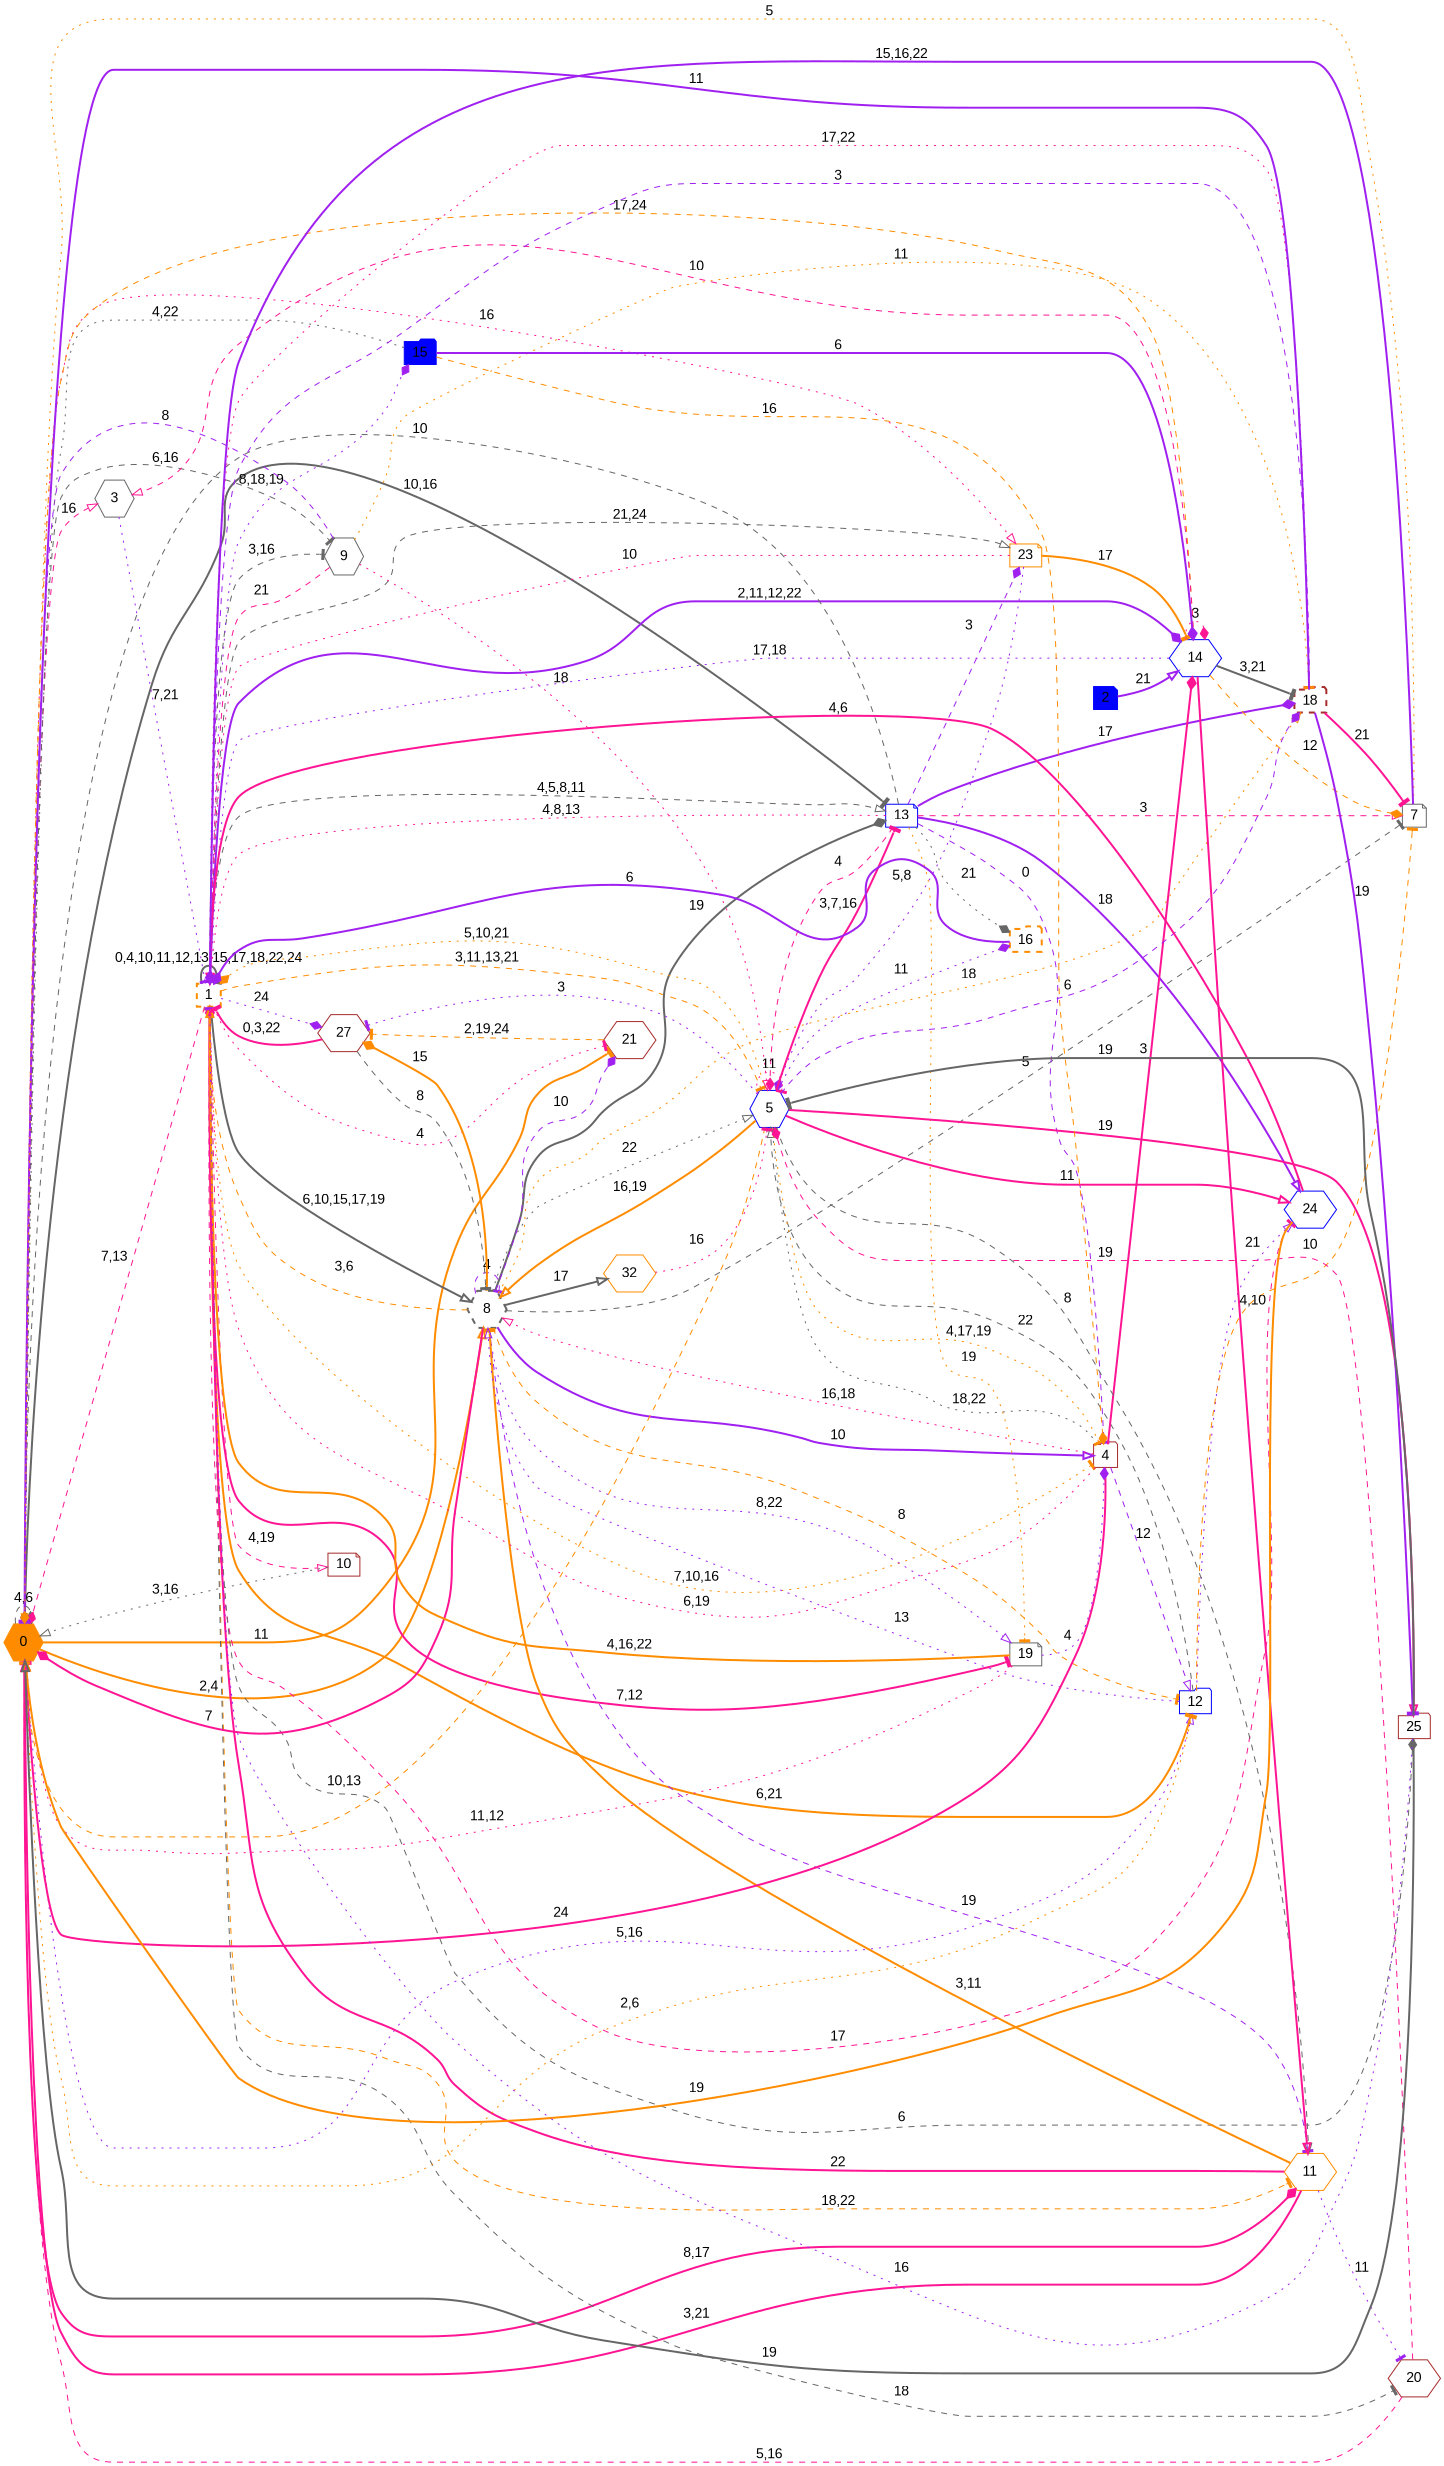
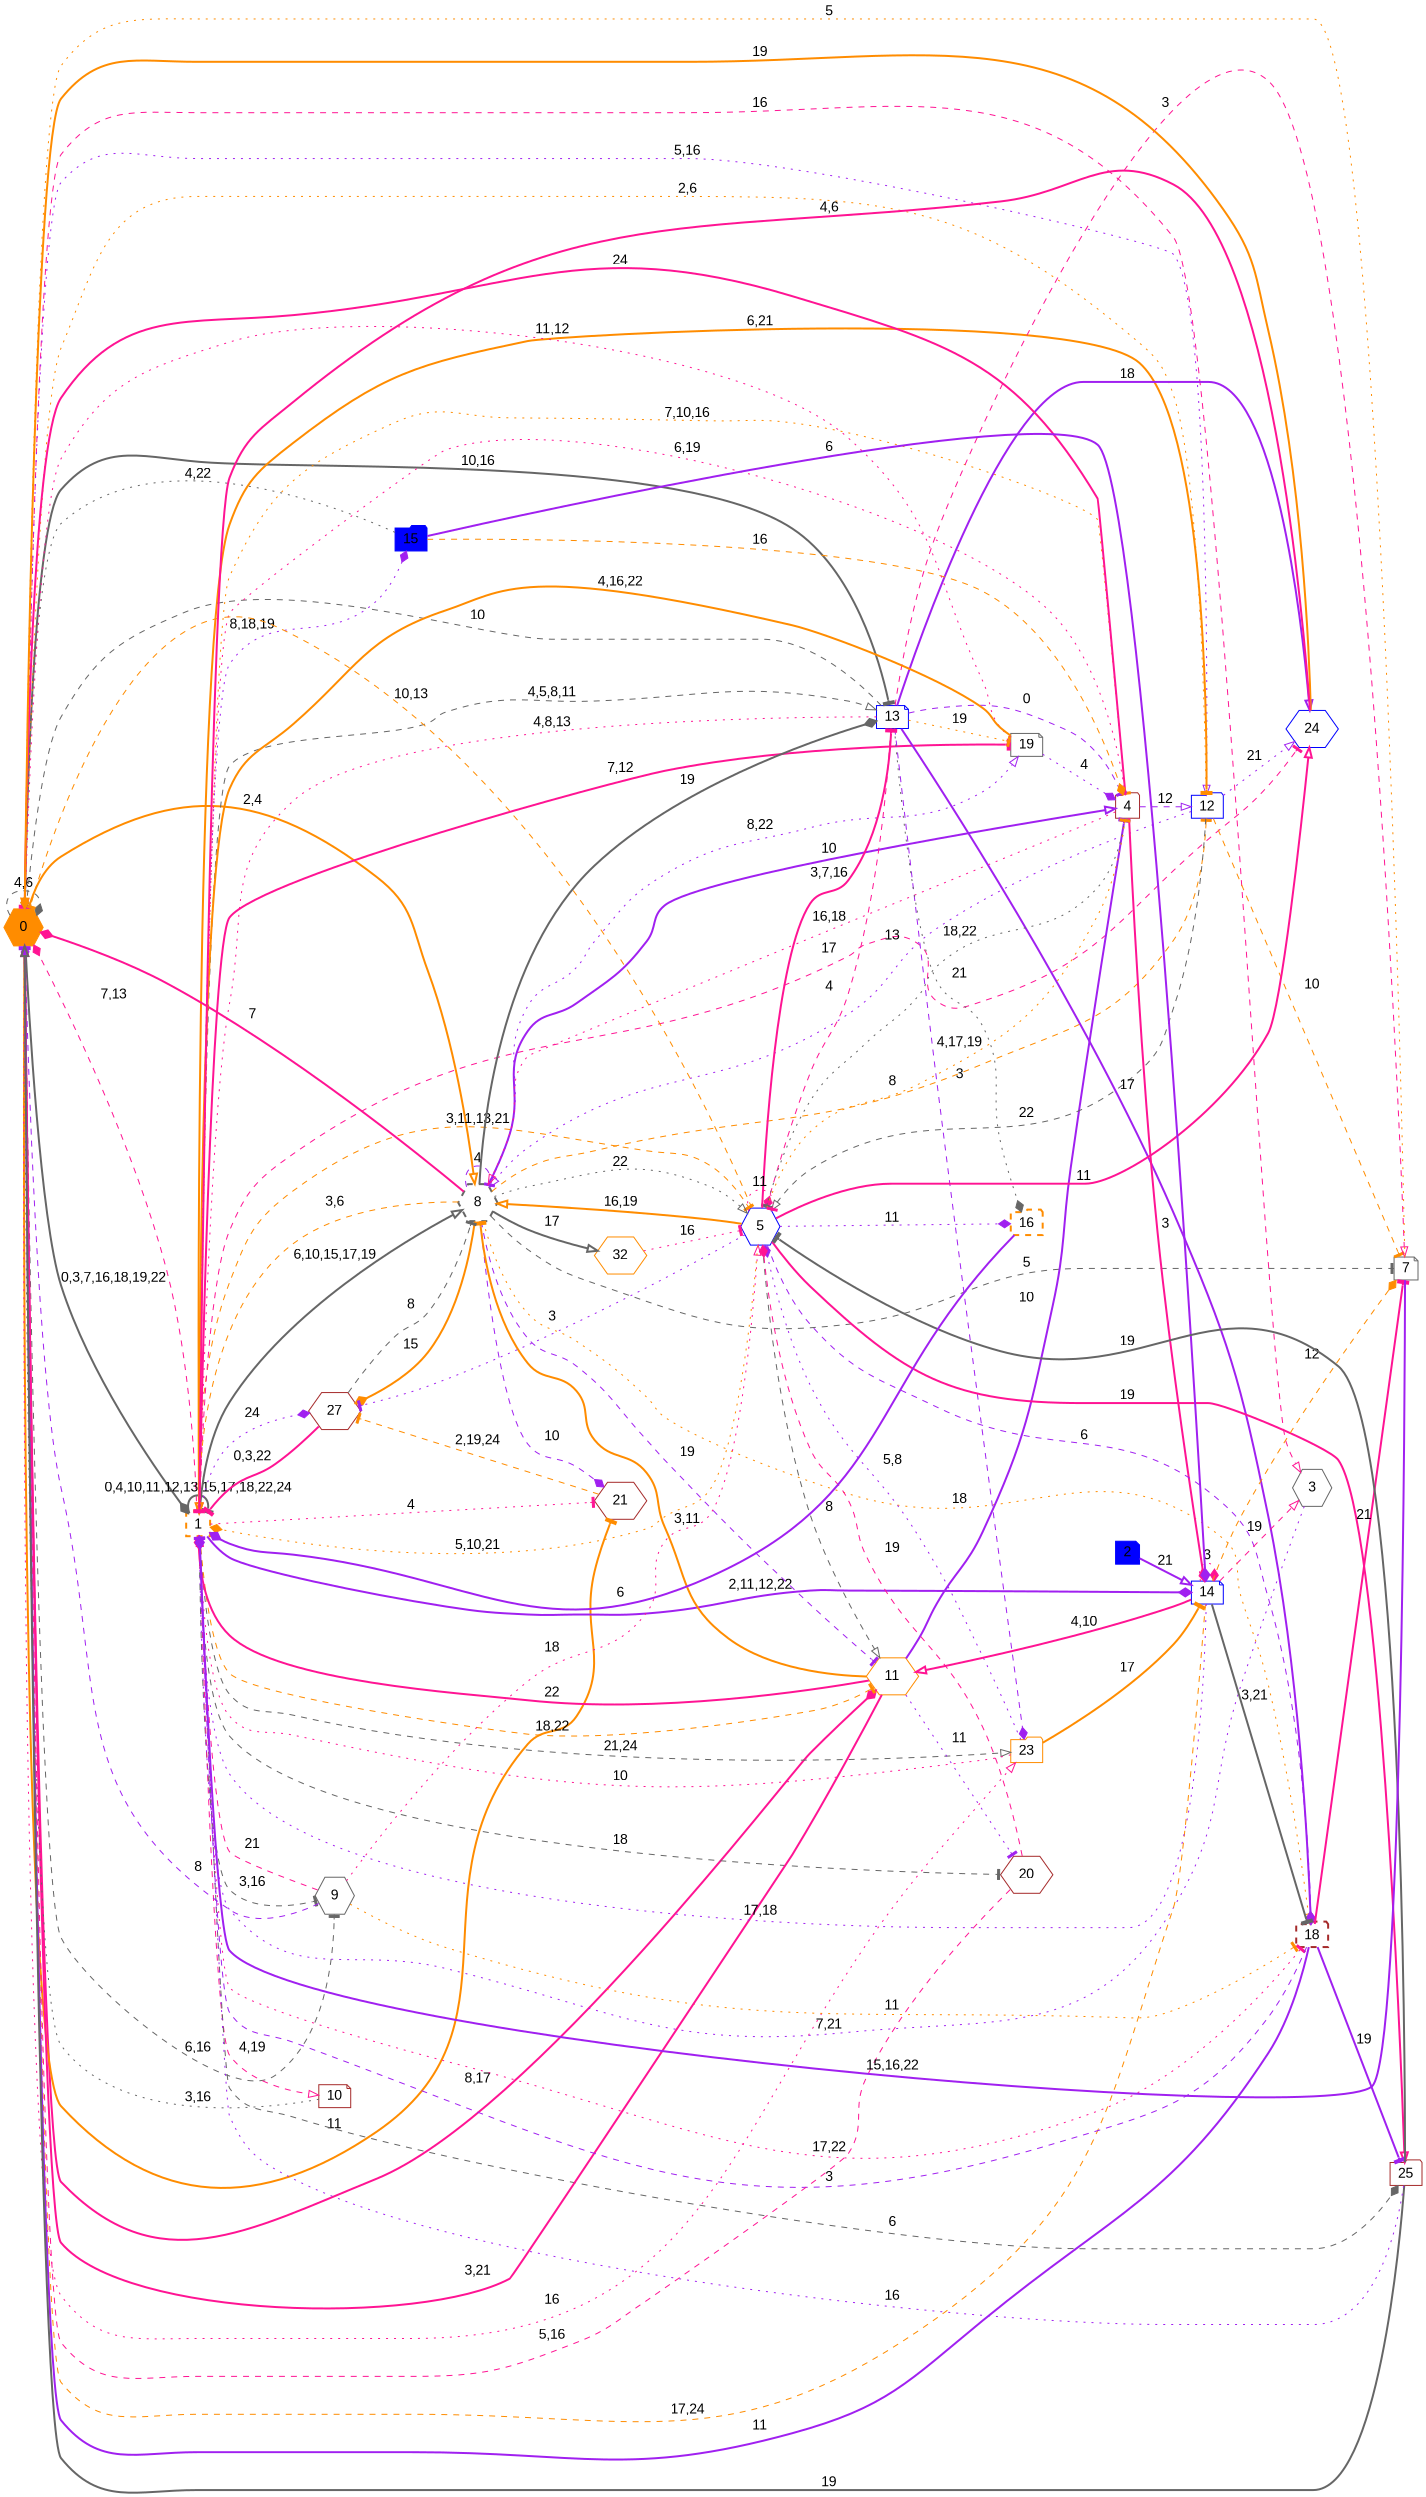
  digraph {
    rankdir=LR
    node [color=blue fontname=Arial shape=hexagon]
    edge [arrowhead=tee color=deeppink fontname=Arial style=bold]
    n1 [color=darkorange height=0.1 label=0 style=filled width=0.1]
    n2 [color=darkorange height=0.1 label=1 shape=folder style="bold,dashed" width=0.1]
    n3 [color=gray40 height=0.1 label=3 width=0.1]
    n4 [color=gray40 height=0.1 label=8 style="bold,dashed" width=0.1]
    n5 [color=gray40 height=0.1 label=9 width=0.1]
    n6 [color=darkorange height=0.1 label=11 width=0.1]
    n7 [height=0.1 label=12 shape=folder width=0.1]
    n8 [height=0.1 label=13 shape=note width=0.1]
    n9 [color=brown height=0.1 label=21 width=0.1]
-   n10 [color=darkorange height=0.1 label=23 shape=note width=0.1]
+   n10 [color=darkorange height=0.1 label=23 shape=folder width=0.1]
    n11 [color=brown height=0.1 label=4 shape=folder width=0.1]
    n12 [height=0.1 label=5 width=0.1]
    n13 [color=brown height=0.1 label=10 shape=note width=0.1]
-   n14 [height=0.1 label=14 width=0.1]
+   n14 [height=0.1 label=14 shape=note width=0.1]
    n15 [height=0.1 label=15 shape=folder style=filled width=0.1]
    n16 [color=brown height=0.1 label=18 shape=folder style="bold,dashed" width=0.1]
    n17 [color=gray40 height=0.1 label=19 shape=note width=0.1]
    n18 [color=brown height=0.1 label=20 width=0.1]
    n19 [height=0.1 label=24 width=0.1]
    n20 [color=brown height=0.1 label=25 shape=folder width=0.1]
    n21 [color=brown height=0.1 label=27 width=0.1]
    n22 [color=gray40 height=0.1 label=7 shape=note width=0.1]
    n23 [color=darkorange height=0.1 label=32 width=0.1]
    n24 [color=darkorange height=0.1 label=16 shape=folder style="bold,dashed" width=0.1]
    n25 [height=0.1 label=2 shape=note style=filled width=0.1]
    n1 -> n1 [arrowhead=diamond color=gray40 label="4,6" style=dashed]
+   n1 -> n2 [arrowhead=diamond color=gray40 label="0,3,7,16,18,19,22"]
    n1 -> n3 [arrowhead=onormal label=16 style=dashed]
    n1 -> n4 [arrowhead=onormal color=darkorange label="2,4"]
    n1 -> n5 [color=gray40 label="6,16" style=dashed]
    n1 -> n6 [arrowhead=diamond label="8,17"]
    n1 -> n7 [arrowhead=onormal color=purple label="5,16" style=dotted]
    n1 -> n8 [color=gray40 label="10,16"]
    n1 -> n9 [color=darkorange label=11]
    n1 -> n10 [arrowhead=onormal label=16 style=dotted]
    n2 -> n1 [arrowhead=diamond label="7,13" style=dashed]
    n2 -> n2 [color=gray40 label="0,4,10,11,12,13,15,17,18,22,24"]
    n2 -> n4 [arrowhead=onormal color=gray40 label="6,10,15,17,19"]
    n2 -> n5 [color=gray40 label="3,16" style=dashed]
    n2 -> n6 [color=darkorange label="18,22" style=dashed]
    n2 -> n7 [color=darkorange label="6,21"]
    n2 -> n8 [arrowhead=onormal color=gray40 label="4,5,8,11" style=dashed]
    n2 -> n9 [label=4 style=dotted]
    n2 -> n10 [arrowhead=onormal color=gray40 label="21,24" style=dashed]
    n2 -> n11 [color=darkorange label="7,10,16" style=dotted]
    n2 -> n12 [color=darkorange label="3,11,13,21" style=dashed]
    n2 -> n13 [arrowhead=onormal label="4,19" style=dashed]
    n2 -> n14 [arrowhead=diamond color=purple label="2,11,12,22"]
    n2 -> n15 [arrowhead=diamond color=purple label="8,18,19" style=dotted]
    n2 -> n16 [label="17,22" style=dotted]
    n2 -> n17 [label="7,12"]
    n2 -> n18 [color=gray40 label=18 style=dashed]
    n2 -> n19 [label=17 style=dashed]
    n2 -> n20 [arrowhead=diamond color=gray40 label=6 style=dashed]
    n2 -> n21 [arrowhead=diamond color=purple label=24 style=dotted]
    n3 -> n2 [color=purple label="7,21" style=dotted]
    n4 -> n1 [arrowhead=diamond label=7]
    n4 -> n2 [color=darkorange label="3,6" style=dashed]
    n4 -> n4 [color=purple label=4 style=dashed]
    n4 -> n6 [color=purple label=19 style=dashed]
    n4 -> n7 [color=darkorange label=8 style=dashed]
    n4 -> n8 [arrowhead=diamond color=gray40 label=19]
    n4 -> n9 [arrowhead=diamond color=purple label=10 style=dashed]
    n4 -> n11 [arrowhead=onormal color=purple label=10]
    n4 -> n12 [arrowhead=onormal color=gray40 label=22 style=dotted]
    n4 -> n16 [arrowhead=onormal color=darkorange label=18 style=dotted]
    n4 -> n17 [arrowhead=onormal color=purple label="8,22" style=dotted]
    n4 -> n21 [arrowhead=diamond color=darkorange label=15]
    n4 -> n22 [color=gray40 label=5 style=dashed]
    n4 -> n23 [arrowhead=onormal color=gray40 label=17]
    n5 -> n1 [arrowhead=diamond color=purple label=8 style=dashed]
    n5 -> n2 [arrowhead=onormal label=21 style=dashed]
    n5 -> n12 [arrowhead=onormal label=18 style=dotted]
    n5 -> n16 [color=darkorange label=11 style=dotted]
    n6 -> n1 [arrowhead=onormal label="3,21"]
    n6 -> n2 [arrowhead=diamond label=22]
    n6 -> n4 [color=darkorange label="3,11"]
+   n6 -> n11 [color=purple label=10]
    n6 -> n18 [color=purple label=11 style=dotted]
    n7 -> n1 [color=darkorange label="2,6" style=dotted]
    n7 -> n4 [arrowhead=onormal color=purple label=13 style=dotted]
    n7 -> n12 [arrowhead=onormal color=gray40 label=22 style=dashed]
    n7 -> n19 [arrowhead=onormal color=purple label=21 style=dotted]
    n7 -> n22 [color=darkorange label=10 style=dashed]
    n8 -> n1 [color=gray40 label=10 style=dashed]
    n8 -> n2 [arrowhead=onormal label="4,8,13" style=dotted]
    n8 -> n10 [arrowhead=diamond color=purple label=3 style=dashed]
    n8 -> n11 [color=purple label=0 style=dashed]
    n8 -> n12 [arrowhead=diamond label=4 style=dashed]
    n8 -> n16 [arrowhead=diamond color=purple label=17]
    n8 -> n17 [color=darkorange label=19 style=dotted]
    n8 -> n19 [arrowhead=onormal color=purple label=18]
    n8 -> n22 [arrowhead=onormal label=3 style=dashed]
    n8 -> n24 [arrowhead=diamond color=gray40 label=21 style=dotted]
    n9 -> n21 [color=darkorange label="2,19,24" style=dashed]
    n10 -> n2 [arrowhead=onormal label=10 style=dotted]
    n10 -> n12 [arrowhead=diamond color=purple label="5,8" style=dotted]
    n10 -> n14 [color=darkorange label=17]
    n11 -> n1 [label=24]
    n11 -> n2 [arrowhead=onormal label="6,19" style=dotted]
    n11 -> n4 [arrowhead=onormal label="16,18" style=dotted]
    n11 -> n7 [arrowhead=onormal color=purple label=12 style=dashed]
    n11 -> n12 [color=gray40 label="18,22" style=dotted]
    n11 -> n14 [arrowhead=diamond label=3]
    n12 -> n1 [color=darkorange label="10,13" style=dashed]
    n12 -> n2 [arrowhead=diamond color=darkorange label="5,10,21" style=dotted]
    n12 -> n4 [arrowhead=onormal color=darkorange label="16,19"]
    n12 -> n6 [arrowhead=onormal color=gray40 label=8 style=dashed]
    n12 -> n8 [label="3,7,16"]
    n12 -> n11 [color=darkorange label="4,17,19" style=dotted]
    n12 -> n12 [label=11 style=dotted]
    n12 -> n16 [arrowhead=diamond color=purple label=6 style=dashed]
    n12 -> n19 [arrowhead=onormal label=11]
    n12 -> n20 [arrowhead=onormal label=19]
    n12 -> n21 [color=purple label=3 style=dotted]
    n12 -> n24 [arrowhead=diamond color=purple label=11 style=dotted]
    n13 -> n1 [arrowhead=onormal color=gray40 label="3,16" style=dotted]
    n14 -> n1 [arrowhead=onormal color=darkorange label="17,24" style=dashed]
    n14 -> n2 [arrowhead=diamond color=purple label="17,18" style=dotted]
-   n14 -> n3 [arrowhead=onormal label=10 style=dashed]
+   n14 -> n3 [arrowhead=onormal label=19 style=dashed]
    n14 -> n6 [arrowhead=onormal label="4,10"]
    n14 -> n14 [arrowhead=diamond label=3 style=dotted]
    n14 -> n16 [color=gray40 label="3,21"]
    n14 -> n22 [arrowhead=diamond color=darkorange label=12 style=dashed]
    n15 -> n1 [arrowhead=diamond color=gray40 label="4,22" style=dotted]
    n15 -> n11 [arrowhead=diamond color=darkorange label=16 style=dashed]
    n15 -> n14 [arrowhead=diamond color=purple label=6]
    n16 -> n1 [color=purple label=11]
    n16 -> n2 [color=purple label=3 style=dashed]
    n16 -> n20 [color=purple label=19]
    n16 -> n22 [label=21]
    n17 -> n1 [arrowhead=onormal label="11,12" style=dotted]
    n17 -> n2 [arrowhead=onormal color=darkorange label="4,16,22"]
    n17 -> n11 [arrowhead=diamond color=purple label=4 style=dotted]
    n18 -> n1 [arrowhead=onormal label="5,16" style=dashed]
    n18 -> n12 [arrowhead=diamond label=19 style=dashed]
    n19 -> n1 [arrowhead=onormal color=darkorange label=19]
-   n19 -> n2 [arrowhead=onormal label="4,6"]
+   n19 -> n2 [label="4,6"]
    n20 -> n1 [arrowhead=onormal color=gray40 label=19]
    n20 -> n2 [color=purple label=16 style=dotted]
    n20 -> n12 [color=gray40 label=19]
    n21 -> n2 [label="0,3,22"]
    n21 -> n4 [color=gray40 label=8 style=dashed]
    n22 -> n1 [arrowhead=diamond color=darkorange label=5 style=dotted]
    n22 -> n2 [arrowhead=diamond color=purple label="15,16,22"]
    n23 -> n12 [label=16 style=dotted]
    n24 -> n2 [arrowhead=diamond color=purple label=6]
    n25 -> n14 [arrowhead=onormal color=purple label=21]
  }
